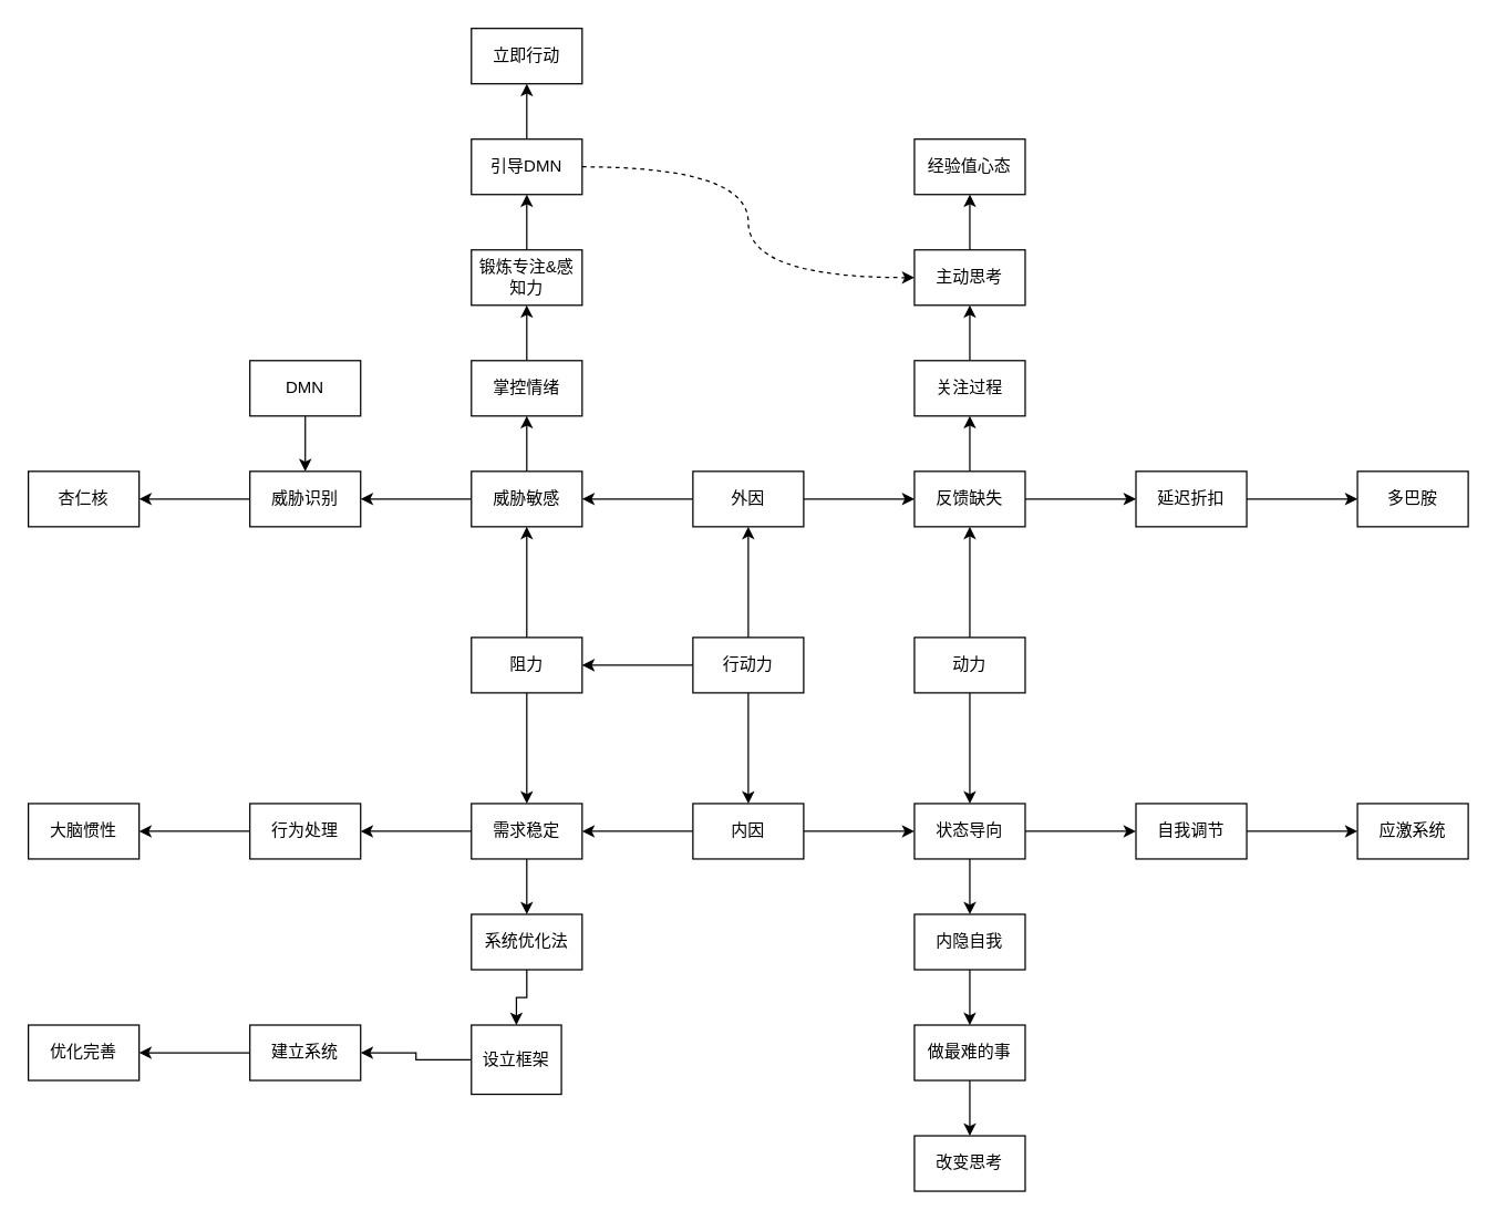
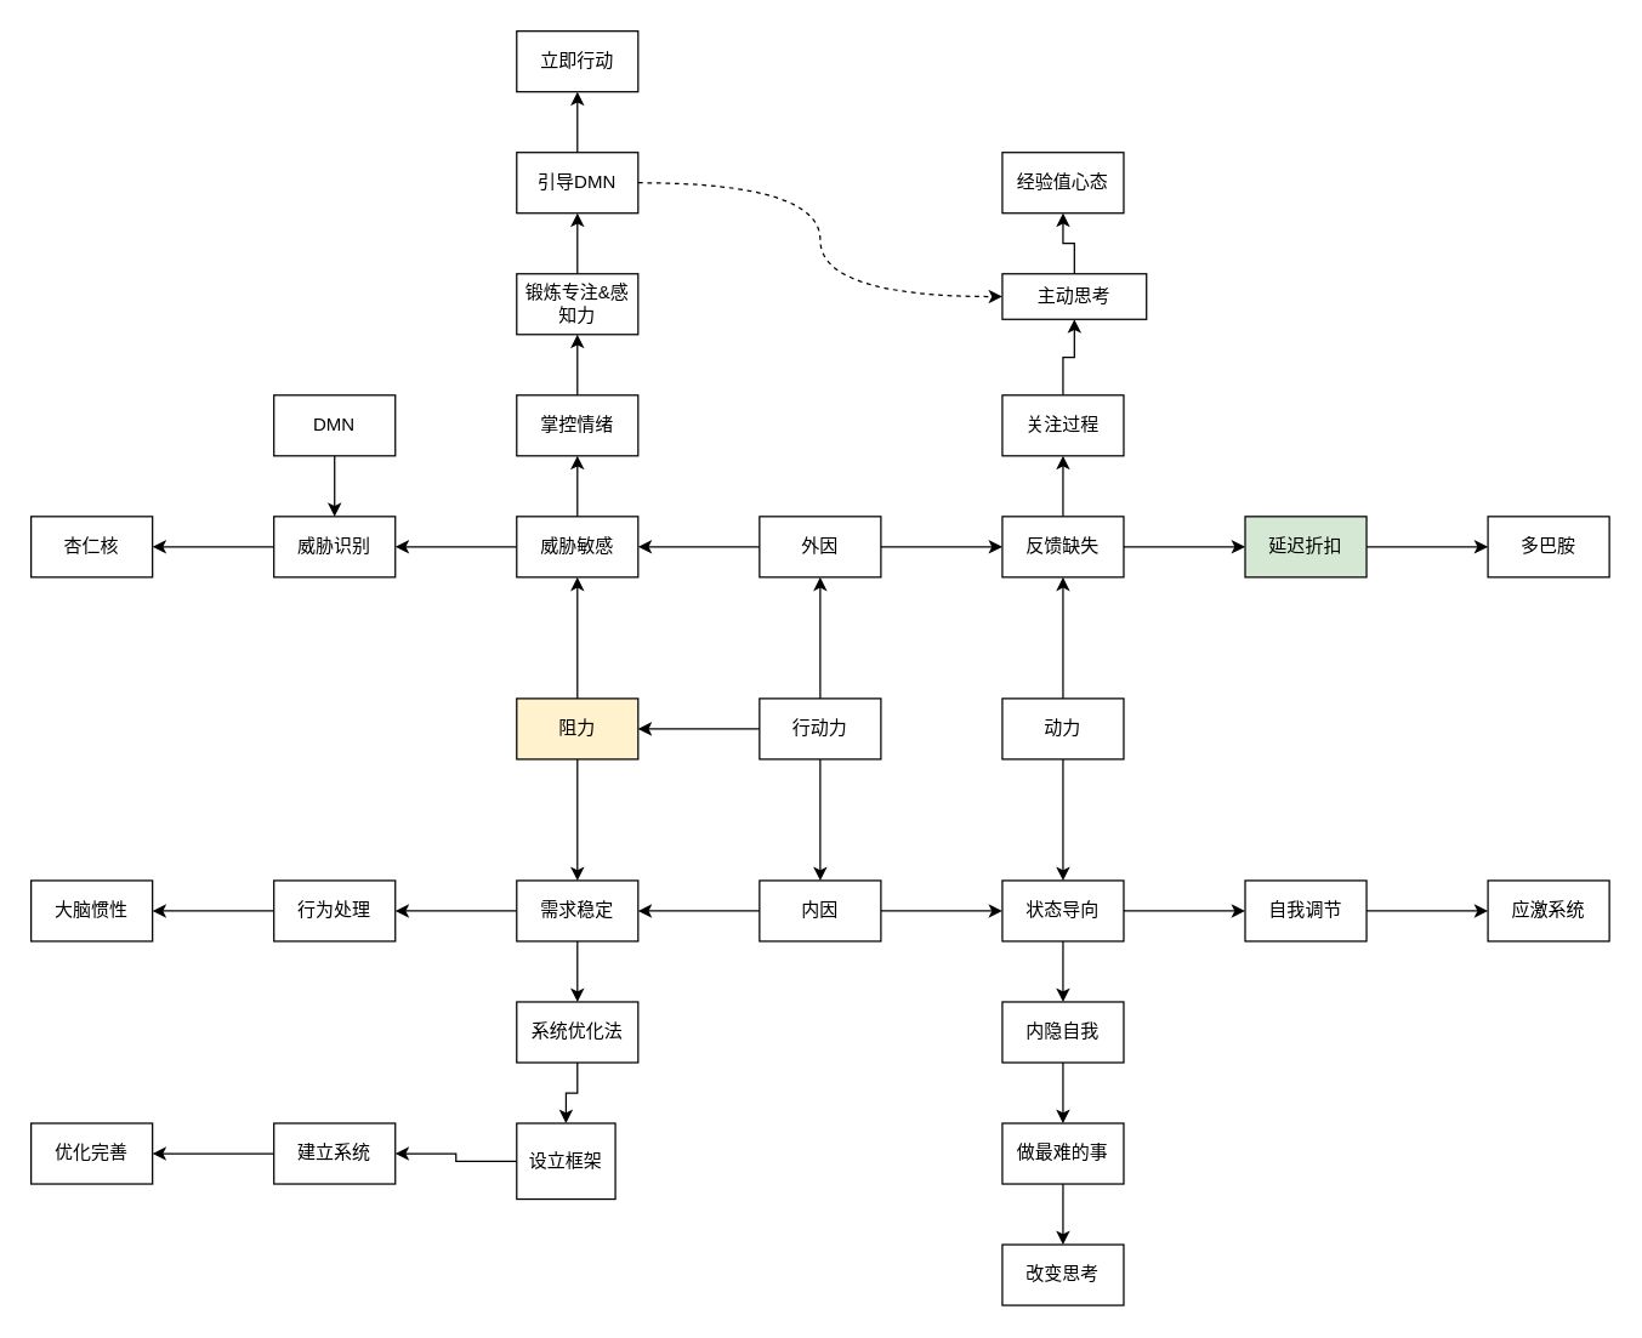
  <mxCell id="0" />
  <mxCell id="1" parent="0" />
  <mxCell id="2" style="edgeStyle=orthogonalEdgeStyle;rounded=0;orthogonalLoop=1;jettySize=auto;html=1;entryX=0.5;entryY=1;entryDx=0;entryDy=0;" edge="1" parent="1" source="5" target="8"><mxGeometry relative="1" as="geometry" /></mxCell>
  <mxCell id="3" style="edgeStyle=orthogonalEdgeStyle;rounded=0;orthogonalLoop=1;jettySize=auto;html=1;entryX=1;entryY=0.5;entryDx=0;entryDy=0;" edge="1" parent="1" source="5" target="17"><mxGeometry relative="1" as="geometry" /></mxCell>
  <mxCell id="4" style="edgeStyle=orthogonalEdgeStyle;rounded=0;orthogonalLoop=1;jettySize=auto;html=1;" edge="1" parent="1" source="5" target="14"><mxGeometry relative="1" as="geometry" /></mxCell>
  <mxCell id="5" value="行动力" style="rounded=0;whiteSpace=wrap;html=1;" vertex="1" parent="1"><mxGeometry x="500" y="460" width="80" height="40" as="geometry" /></mxCell>
  <mxCell id="6" style="edgeStyle=orthogonalEdgeStyle;rounded=0;orthogonalLoop=1;jettySize=auto;html=1;entryX=0;entryY=0.5;entryDx=0;entryDy=0;" edge="1" parent="1" source="8" target="23"><mxGeometry relative="1" as="geometry" /></mxCell>
  <mxCell id="7" style="edgeStyle=orthogonalEdgeStyle;rounded=0;orthogonalLoop=1;jettySize=auto;html=1;" edge="1" parent="1" source="8" target="20"><mxGeometry relative="1" as="geometry" /></mxCell>
  <mxCell id="8" value="外因" style="rounded=0;whiteSpace=wrap;html=1;" vertex="1" parent="1"><mxGeometry x="500" y="340" width="80" height="40" as="geometry" /></mxCell>
  <mxCell id="9" style="edgeStyle=orthogonalEdgeStyle;rounded=0;orthogonalLoop=1;jettySize=auto;html=1;" edge="1" parent="1" source="11" target="26"><mxGeometry relative="1" as="geometry" /></mxCell>
  <mxCell id="10" style="edgeStyle=orthogonalEdgeStyle;rounded=0;orthogonalLoop=1;jettySize=auto;html=1;" edge="1" parent="1" source="11" target="23"><mxGeometry relative="1" as="geometry" /></mxCell>
  <mxCell id="11" value="动力" style="rounded=0;whiteSpace=wrap;html=1;" vertex="1" parent="1"><mxGeometry x="660" y="460" width="80" height="40" as="geometry" /></mxCell>
  <mxCell id="12" style="edgeStyle=orthogonalEdgeStyle;rounded=0;orthogonalLoop=1;jettySize=auto;html=1;entryX=1;entryY=0.5;entryDx=0;entryDy=0;" edge="1" parent="1" source="14" target="29"><mxGeometry relative="1" as="geometry" /></mxCell>
  <mxCell id="13" style="edgeStyle=orthogonalEdgeStyle;rounded=0;orthogonalLoop=1;jettySize=auto;html=1;" edge="1" parent="1" source="14" target="26"><mxGeometry relative="1" as="geometry" /></mxCell>
  <mxCell id="14" value="内因" style="rounded=0;whiteSpace=wrap;html=1;" vertex="1" parent="1"><mxGeometry x="500" y="580" width="80" height="40" as="geometry" /></mxCell>
  <mxCell id="15" style="edgeStyle=orthogonalEdgeStyle;rounded=0;orthogonalLoop=1;jettySize=auto;html=1;" edge="1" parent="1" source="17" target="29"><mxGeometry relative="1" as="geometry" /></mxCell>
  <mxCell id="16" style="edgeStyle=orthogonalEdgeStyle;rounded=0;orthogonalLoop=1;jettySize=auto;html=1;" edge="1" parent="1" source="17" target="20"><mxGeometry relative="1" as="geometry" /></mxCell>
- <mxCell id="17" value="阻力" style="rounded=0;whiteSpace=wrap;html=1;" vertex="1" parent="1"><mxGeometry x="340" y="460" width="80" height="40" as="geometry" /></mxCell>
+ <mxCell id="17" value="阻力" style="rounded=0;whiteSpace=wrap;html=1;fillColor=#fff2cc;" vertex="1" parent="1"><mxGeometry x="340" y="460" width="80" height="40" as="geometry" /></mxCell>
  <mxCell id="18" style="edgeStyle=orthogonalEdgeStyle;rounded=0;orthogonalLoop=1;jettySize=auto;html=1;" edge="1" parent="1" source="20" target="32"><mxGeometry relative="1" as="geometry" /></mxCell>
  <mxCell id="19" style="edgeStyle=orthogonalEdgeStyle;rounded=0;orthogonalLoop=1;jettySize=auto;html=1;" edge="1" parent="1" source="20" target="50"><mxGeometry relative="1" as="geometry" /></mxCell>
  <mxCell id="20" value="威胁敏感" style="rounded=0;whiteSpace=wrap;html=1;" vertex="1" parent="1"><mxGeometry x="340" y="340" width="80" height="40" as="geometry" /></mxCell>
  <mxCell id="21" style="edgeStyle=orthogonalEdgeStyle;rounded=0;orthogonalLoop=1;jettySize=auto;html=1;" edge="1" parent="1" source="23" target="37"><mxGeometry relative="1" as="geometry" /></mxCell>
  <mxCell id="22" style="edgeStyle=orthogonalEdgeStyle;rounded=0;orthogonalLoop=1;jettySize=auto;html=1;" edge="1" parent="1" source="23" target="60"><mxGeometry relative="1" as="geometry" /></mxCell>
  <mxCell id="23" value="反馈缺失" style="rounded=0;whiteSpace=wrap;html=1;" vertex="1" parent="1"><mxGeometry x="660" y="340" width="80" height="40" as="geometry" /></mxCell>
  <mxCell id="24" style="edgeStyle=orthogonalEdgeStyle;rounded=0;orthogonalLoop=1;jettySize=auto;html=1;" edge="1" parent="1" source="26" target="40"><mxGeometry relative="1" as="geometry" /></mxCell>
  <mxCell id="25" style="edgeStyle=orthogonalEdgeStyle;rounded=0;orthogonalLoop=1;jettySize=auto;html=1;" edge="1" parent="1" source="26" target="65"><mxGeometry relative="1" as="geometry" /></mxCell>
  <mxCell id="26" value="状态导向" style="rounded=0;whiteSpace=wrap;html=1;" vertex="1" parent="1"><mxGeometry x="660" y="580" width="80" height="40" as="geometry" /></mxCell>
  <mxCell id="27" style="edgeStyle=orthogonalEdgeStyle;rounded=0;orthogonalLoop=1;jettySize=auto;html=1;entryX=1;entryY=0.5;entryDx=0;entryDy=0;" edge="1" parent="1" source="29" target="35"><mxGeometry relative="1" as="geometry" /></mxCell>
  <mxCell id="28" style="edgeStyle=orthogonalEdgeStyle;rounded=0;orthogonalLoop=1;jettySize=auto;html=1;" edge="1" parent="1" source="29" target="43"><mxGeometry relative="1" as="geometry" /></mxCell>
  <mxCell id="29" value="需求稳定" style="rounded=0;whiteSpace=wrap;html=1;" vertex="1" parent="1"><mxGeometry x="340" y="580" width="80" height="40" as="geometry" /></mxCell>
  <mxCell id="30" value="大脑惯性" style="rounded=0;whiteSpace=wrap;html=1;" vertex="1" parent="1"><mxGeometry x="20" y="580" width="80" height="40" as="geometry" /></mxCell>
  <mxCell id="31" style="edgeStyle=orthogonalEdgeStyle;rounded=0;orthogonalLoop=1;jettySize=auto;html=1;" edge="1" parent="1" source="32" target="33"><mxGeometry relative="1" as="geometry" /></mxCell>
  <mxCell id="32" value="威胁识别" style="rounded=0;whiteSpace=wrap;html=1;" vertex="1" parent="1"><mxGeometry x="180" y="340" width="80" height="40" as="geometry" /></mxCell>
  <mxCell id="33" value="杏仁核" style="rounded=0;whiteSpace=wrap;html=1;" vertex="1" parent="1"><mxGeometry x="20" y="340" width="80" height="40" as="geometry" /></mxCell>
  <mxCell id="34" style="edgeStyle=orthogonalEdgeStyle;rounded=0;orthogonalLoop=1;jettySize=auto;html=1;entryX=1;entryY=0.5;entryDx=0;entryDy=0;" edge="1" parent="1" source="35" target="30"><mxGeometry relative="1" as="geometry" /></mxCell>
  <mxCell id="35" value="行为处理" style="rounded=0;whiteSpace=wrap;html=1;" vertex="1" parent="1"><mxGeometry x="180" y="580" width="80" height="40" as="geometry" /></mxCell>
  <mxCell id="36" style="edgeStyle=orthogonalEdgeStyle;rounded=0;orthogonalLoop=1;jettySize=auto;html=1;" edge="1" parent="1" source="37" target="38"><mxGeometry relative="1" as="geometry" /></mxCell>
- <mxCell id="37" value="延迟折扣" style="rounded=0;whiteSpace=wrap;html=1;" vertex="1" parent="1"><mxGeometry x="820" y="340" width="80" height="40" as="geometry" /></mxCell>
+ <mxCell id="37" value="延迟折扣" style="rounded=0;whiteSpace=wrap;html=1;fillColor=#d5e8d4;" vertex="1" parent="1"><mxGeometry x="820" y="340" width="80" height="40" as="geometry" /></mxCell>
  <mxCell id="38" value="多巴胺" style="rounded=0;whiteSpace=wrap;html=1;" vertex="1" parent="1"><mxGeometry x="980" y="340" width="80" height="40" as="geometry" /></mxCell>
  <mxCell id="39" style="edgeStyle=orthogonalEdgeStyle;rounded=0;orthogonalLoop=1;jettySize=auto;html=1;" edge="1" parent="1" source="40" target="41"><mxGeometry relative="1" as="geometry" /></mxCell>
  <mxCell id="40" value="自我调节" style="rounded=0;whiteSpace=wrap;html=1;" vertex="1" parent="1"><mxGeometry x="820" y="580" width="80" height="40" as="geometry" /></mxCell>
  <mxCell id="41" value="应激系统" style="rounded=0;whiteSpace=wrap;html=1;" vertex="1" parent="1"><mxGeometry x="980" y="580" width="80" height="40" as="geometry" /></mxCell>
  <mxCell id="42" style="edgeStyle=orthogonalEdgeStyle;rounded=0;orthogonalLoop=1;jettySize=auto;html=1;" edge="1" parent="1" source="43" target="45"><mxGeometry relative="1" as="geometry" /></mxCell>
  <mxCell id="43" value="系统优化法" style="rounded=0;whiteSpace=wrap;html=1;" vertex="1" parent="1"><mxGeometry x="340" y="660" width="80" height="40" as="geometry" /></mxCell>
  <mxCell id="44" style="edgeStyle=orthogonalEdgeStyle;rounded=0;orthogonalLoop=1;jettySize=auto;html=1;" edge="1" parent="1" source="45" target="48"><mxGeometry relative="1" as="geometry" /></mxCell>
  <mxCell id="45" value="设立框架" style="rounded=0;whiteSpace=wrap;html=1;" vertex="1" parent="1"><mxGeometry x="340" y="740" width="65" height="50" as="geometry" /></mxCell>
  <mxCell id="46" value="优化完善" style="rounded=0;whiteSpace=wrap;html=1;" vertex="1" parent="1"><mxGeometry x="20" y="740" width="80" height="40" as="geometry" /></mxCell>
  <mxCell id="47" style="edgeStyle=orthogonalEdgeStyle;rounded=0;orthogonalLoop=1;jettySize=auto;html=1;entryX=1;entryY=0.5;entryDx=0;entryDy=0;" edge="1" parent="1" source="48" target="46"><mxGeometry relative="1" as="geometry" /></mxCell>
  <mxCell id="48" value="建立系统" style="rounded=0;whiteSpace=wrap;html=1;" vertex="1" parent="1"><mxGeometry x="180" y="740" width="80" height="40" as="geometry" /></mxCell>
  <mxCell id="49" style="edgeStyle=orthogonalEdgeStyle;rounded=0;orthogonalLoop=1;jettySize=auto;html=1;entryX=0.5;entryY=1;entryDx=0;entryDy=0;" edge="1" parent="1" source="50" target="58"><mxGeometry relative="1" as="geometry" /></mxCell>
  <mxCell id="50" value="掌控情绪" style="rounded=0;whiteSpace=wrap;html=1;" vertex="1" parent="1"><mxGeometry x="340" y="260" width="80" height="40" as="geometry" /></mxCell>
  <mxCell id="51" style="edgeStyle=orthogonalEdgeStyle;rounded=0;orthogonalLoop=1;jettySize=auto;html=1;" edge="1" parent="1" source="52" target="32"><mxGeometry relative="1" as="geometry" /></mxCell>
  <mxCell id="52" value="DMN" style="rounded=0;whiteSpace=wrap;html=1;" vertex="1" parent="1"><mxGeometry x="180" y="260" width="80" height="40" as="geometry" /></mxCell>
  <mxCell id="53" style="edgeStyle=orthogonalEdgeStyle;rounded=0;orthogonalLoop=1;jettySize=auto;html=1;entryX=0.5;entryY=1;entryDx=0;entryDy=0;" edge="1" parent="1" source="55" target="56"><mxGeometry relative="1" as="geometry" /></mxCell>
  <mxCell id="54" style="edgeStyle=orthogonalEdgeStyle;rounded=0;orthogonalLoop=1;jettySize=auto;html=1;entryX=0;entryY=0.5;entryDx=0;entryDy=0;dashed=1;curved=1;" edge="1" parent="1" source="55" target="62"><mxGeometry relative="1" as="geometry" /></mxCell>
  <mxCell id="55" value="引导DMN" style="rounded=0;whiteSpace=wrap;html=1;" vertex="1" parent="1"><mxGeometry x="340" y="100" width="80" height="40" as="geometry" /></mxCell>
  <mxCell id="56" value="立即行动" style="rounded=0;whiteSpace=wrap;html=1;" vertex="1" parent="1"><mxGeometry x="340" y="20" width="80" height="40" as="geometry" /></mxCell>
  <mxCell id="57" style="edgeStyle=orthogonalEdgeStyle;rounded=0;orthogonalLoop=1;jettySize=auto;html=1;entryX=0.5;entryY=1;entryDx=0;entryDy=0;" edge="1" parent="1" source="58" target="55"><mxGeometry relative="1" as="geometry" /></mxCell>
  <mxCell id="58" value="锻炼专注&amp;amp;感知力" style="rounded=0;whiteSpace=wrap;html=1;" vertex="1" parent="1"><mxGeometry x="340" width="80" height="40" as="geometry" y="180" /></mxCell>
  <mxCell id="59" style="edgeStyle=orthogonalEdgeStyle;rounded=0;orthogonalLoop=1;jettySize=auto;html=1;entryX=0.5;entryY=1;entryDx=0;entryDy=0;" edge="1" parent="1" source="60" target="62"><mxGeometry relative="1" as="geometry" /></mxCell>
  <mxCell id="60" value="关注过程" style="rounded=0;whiteSpace=wrap;html=1;" vertex="1" parent="1"><mxGeometry x="660" y="260" width="80" height="40" as="geometry" /></mxCell>
  <mxCell id="61" style="edgeStyle=orthogonalEdgeStyle;rounded=0;orthogonalLoop=1;jettySize=auto;html=1;" edge="1" parent="1" source="62" target="63"><mxGeometry relative="1" as="geometry" /></mxCell>
- <mxCell id="62" value="主动思考" style="rounded=0;whiteSpace=wrap;html=1;" vertex="1" parent="1"><mxGeometry x="660" width="80" height="40" as="geometry" y="180" /></mxCell>
+ <mxCell id="62" value="主动思考" style="rounded=0;whiteSpace=wrap;html=1;" vertex="1" parent="1"><mxGeometry x="660" y="180" width="95" height="30" as="geometry" /></mxCell>
  <mxCell id="63" value="经验值心态" style="rounded=0;whiteSpace=wrap;html=1;" vertex="1" parent="1"><mxGeometry x="660" y="100" width="80" height="40" as="geometry" /></mxCell>
  <mxCell id="64" value="" style="edgeStyle=orthogonalEdgeStyle;rounded=0;orthogonalLoop=1;jettySize=auto;html=1;" edge="1" parent="1" source="65" target="67"><mxGeometry relative="1" as="geometry" /></mxCell>
  <mxCell id="65" value="内隐自我" style="rounded=0;whiteSpace=wrap;html=1;" vertex="1" parent="1"><mxGeometry x="660" y="660" width="80" height="40" as="geometry" /></mxCell>
  <mxCell id="66" style="edgeStyle=orthogonalEdgeStyle;rounded=0;orthogonalLoop=1;jettySize=auto;html=1;" edge="1" parent="1" source="67" target="68"><mxGeometry relative="1" as="geometry" /></mxCell>
  <mxCell id="67" value="做最难的事" style="rounded=0;whiteSpace=wrap;html=1;" vertex="1" parent="1"><mxGeometry x="660" y="740" width="80" height="40" as="geometry" /></mxCell>
  <mxCell id="68" value="改变思考" style="rounded=0;whiteSpace=wrap;html=1;" vertex="1" parent="1"><mxGeometry x="660" y="820" width="80" height="40" as="geometry" /></mxCell>
